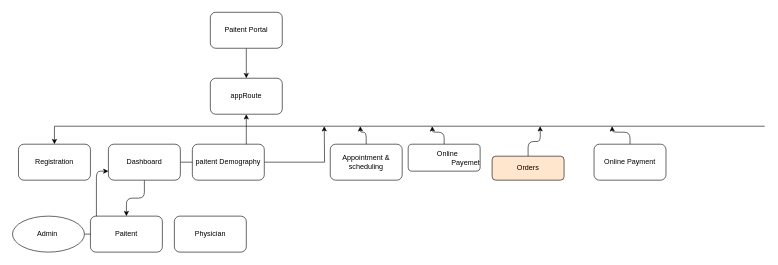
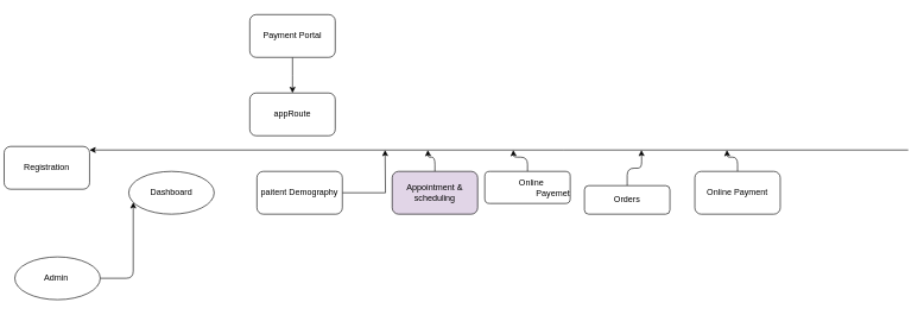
  <mxCell id="0" />
  <mxCell id="1" parent="0" />
  <mxCell id="2" style="edgeStyle=orthogonalEdgeStyle;rounded=0;orthogonalLoop=1;jettySize=auto;html=1;exitX=0.5;exitY=1;exitDx=0;exitDy=0;" edge="1" parent="1" source="3"><mxGeometry relative="1" as="geometry"><mxPoint x="410" y="130" as="targetPoint" /></mxGeometry></mxCell>
- <mxCell id="3" value="Paitent Portal" style="rounded=1;whiteSpace=wrap;html=1;" vertex="1" parent="1"><mxGeometry x="350" y="20" width="120" height="60" as="geometry" /></mxCell>
+ <mxCell id="3" value="Payment Portal" style="rounded=1;whiteSpace=wrap;html=1;" vertex="1" parent="1"><mxGeometry x="350" y="20" width="120" height="60" as="geometry" /></mxCell>
  <mxCell id="4" style="edgeStyle=orthogonalEdgeStyle;rounded=0;orthogonalLoop=1;jettySize=auto;html=1;" edge="1" parent="1" target="6"><mxGeometry relative="1" as="geometry"><mxPoint x="40" y="240" as="targetPoint" /><mxPoint x="1274.706" y="210" as="sourcePoint" /><Array as="points"><mxPoint x="790" y="210" /><mxPoint x="90" y="210" /></Array></mxGeometry></mxCell>
  <mxCell id="5" value="appRoute" style="rounded=1;whiteSpace=wrap;html=1;" vertex="1" parent="1"><mxGeometry x="350" y="130" width="120" height="60" as="geometry" /></mxCell>
- <mxCell id="6" value="Registration" style="rounded=1;whiteSpace=wrap;html=1;" vertex="1" parent="1"><mxGeometry x="30" y="240" width="120" height="60" as="geometry" /></mxCell>
- <mxCell id="7" value="" style="edgeStyle=orthogonalEdgeStyle;rounded=0;orthogonalLoop=1;jettySize=auto;html=1;" edge="1" parent="1" source="9" target="5"><mxGeometry relative="1" as="geometry" /></mxCell>
- <mxCell id="8" value="" style="edgeStyle=orthogonalEdgeStyle;curved=0;rounded=1;sketch=0;orthogonalLoop=1;jettySize=auto;html=1;" edge="1" parent="1" source="9" target="22"><mxGeometry relative="1" as="geometry" /></mxCell>
- <mxCell id="9" value="Dashboard" style="rounded=1;whiteSpace=wrap;html=1;" vertex="1" parent="1"><mxGeometry x="180" y="240" width="120" height="60" as="geometry" /></mxCell>
+ <mxCell id="6" value="Registration" style="rounded=1;whiteSpace=wrap;html=1;" vertex="1" parent="1"><mxGeometry x="5" y="205" width="120" height="60" as="geometry" /></mxCell>
+ <mxCell id="9" value="Dashboard" style="ellipse;whiteSpace=wrap;html=1;" vertex="1" parent="1"><mxGeometry x="180" y="240" width="120" height="60" as="geometry" /></mxCell>
  <mxCell id="10" style="edgeStyle=orthogonalEdgeStyle;rounded=0;orthogonalLoop=1;jettySize=auto;html=1;" edge="1" parent="1" source="11"><mxGeometry relative="1" as="geometry"><mxPoint x="540" y="210" as="targetPoint" /></mxGeometry></mxCell>
- <mxCell id="11" value="paitent Demography" style="rounded=1;whiteSpace=wrap;html=1;" vertex="1" parent="1"><mxGeometry x="320" y="240" width="120" height="60" as="geometry" /></mxCell>
+ <mxCell id="11" value="paitent Demography" style="rounded=1;whiteSpace=wrap;html=1;" vertex="1" parent="1"><mxGeometry x="360" y="240" width="120" height="60" as="geometry" /></mxCell>
  <mxCell id="12" style="edgeStyle=orthogonalEdgeStyle;curved=0;rounded=1;sketch=0;orthogonalLoop=1;jettySize=auto;html=1;" edge="1" parent="1" source="13"><mxGeometry relative="1" as="geometry"><mxPoint x="600" y="210" as="targetPoint" /></mxGeometry></mxCell>
- <mxCell id="13" value="Appointment &amp;amp; scheduling" style="rounded=1;whiteSpace=wrap;html=1;" vertex="1" parent="1"><mxGeometry x="550" y="240" width="120" height="60" as="geometry" /></mxCell>
+ <mxCell id="13" value="Appointment &amp;amp; scheduling" style="rounded=1;whiteSpace=wrap;html=1;fillColor=#e1d5e7;" vertex="1" parent="1"><mxGeometry x="550" y="240" width="120" height="60" as="geometry" /></mxCell>
  <mxCell id="14" style="edgeStyle=orthogonalEdgeStyle;curved=0;rounded=1;sketch=0;orthogonalLoop=1;jettySize=auto;html=1;" edge="1" parent="1" source="15"><mxGeometry relative="1" as="geometry"><mxPoint x="720" y="210" as="targetPoint" /></mxGeometry></mxCell>
  <mxCell id="15" value="&lt;p class=&quot;MsoListParagraph&quot; style=&quot;margin-left: 0.75in ; text-align: justify ; text-indent: -0.25in&quot;&gt;&lt;span class=&quot;normaltextrun&quot;&gt;&lt;span&gt;Online Payemet&lt;/span&gt;&lt;/span&gt;&lt;/p&gt;" style="rounded=1;whiteSpace=wrap;html=1;sketch=0;" vertex="1" parent="1"><mxGeometry x="680" y="240" width="120" height="45" as="geometry" /></mxCell>
  <mxCell id="16" style="edgeStyle=orthogonalEdgeStyle;curved=0;rounded=1;sketch=0;orthogonalLoop=1;jettySize=auto;html=1;" edge="1" parent="1" source="17"><mxGeometry relative="1" as="geometry"><mxPoint x="900" y="210" as="targetPoint" /></mxGeometry></mxCell>
- <mxCell id="17" value="Orders" style="rounded=1;whiteSpace=wrap;html=1;sketch=0;fillColor=#ffe6cc;" vertex="1" parent="1"><mxGeometry x="820" y="260" width="120" height="40" as="geometry" /></mxCell>
+ <mxCell id="17" value="Orders" style="rounded=1;whiteSpace=wrap;html=1;sketch=0;" vertex="1" parent="1"><mxGeometry x="820" y="260" width="120" height="40" as="geometry" /></mxCell>
  <mxCell id="18" style="edgeStyle=orthogonalEdgeStyle;curved=0;rounded=1;sketch=0;orthogonalLoop=1;jettySize=auto;html=1;" edge="1" parent="1" source="19"><mxGeometry relative="1" as="geometry"><mxPoint x="1020" y="210" as="targetPoint" /></mxGeometry></mxCell>
- <mxCell id="19" value="Online Payment" style="rounded=1;whiteSpace=wrap;html=1;sketch=0;" vertex="1" parent="1"><mxGeometry x="990" y="240" width="120" height="60" as="geometry" /></mxCell>
+ <mxCell id="19" value="Online Payment" style="rounded=1;whiteSpace=wrap;html=1;sketch=0;" vertex="1" parent="1"><mxGeometry x="975" y="240" width="120" height="60" as="geometry" /></mxCell>
  <mxCell id="20" style="edgeStyle=orthogonalEdgeStyle;curved=0;rounded=1;sketch=0;orthogonalLoop=1;jettySize=auto;html=1;entryX=0;entryY=0.75;entryDx=0;entryDy=0;" edge="1" parent="1" source="21" target="9"><mxGeometry relative="1" as="geometry" /></mxCell>
  <mxCell id="21" value="Admin&lt;span style=&quot;white-space: pre&quot;&gt; &lt;/span&gt;" style="ellipse;whiteSpace=wrap;html=1;sketch=0;" vertex="1" parent="1"><mxGeometry x="20" y="360" width="120" height="60" as="geometry" /></mxCell>
- <mxCell id="22" value="Paitent" style="rounded=1;whiteSpace=wrap;html=1;sketch=0;" vertex="1" parent="1"><mxGeometry x="150" y="360" width="120" height="60" as="geometry" /></mxCell>
- <mxCell id="23" value="Physician" style="rounded=1;whiteSpace=wrap;html=1;sketch=0;" vertex="1" parent="1"><mxGeometry x="290" y="360" width="120" height="60" as="geometry" /></mxCell>
